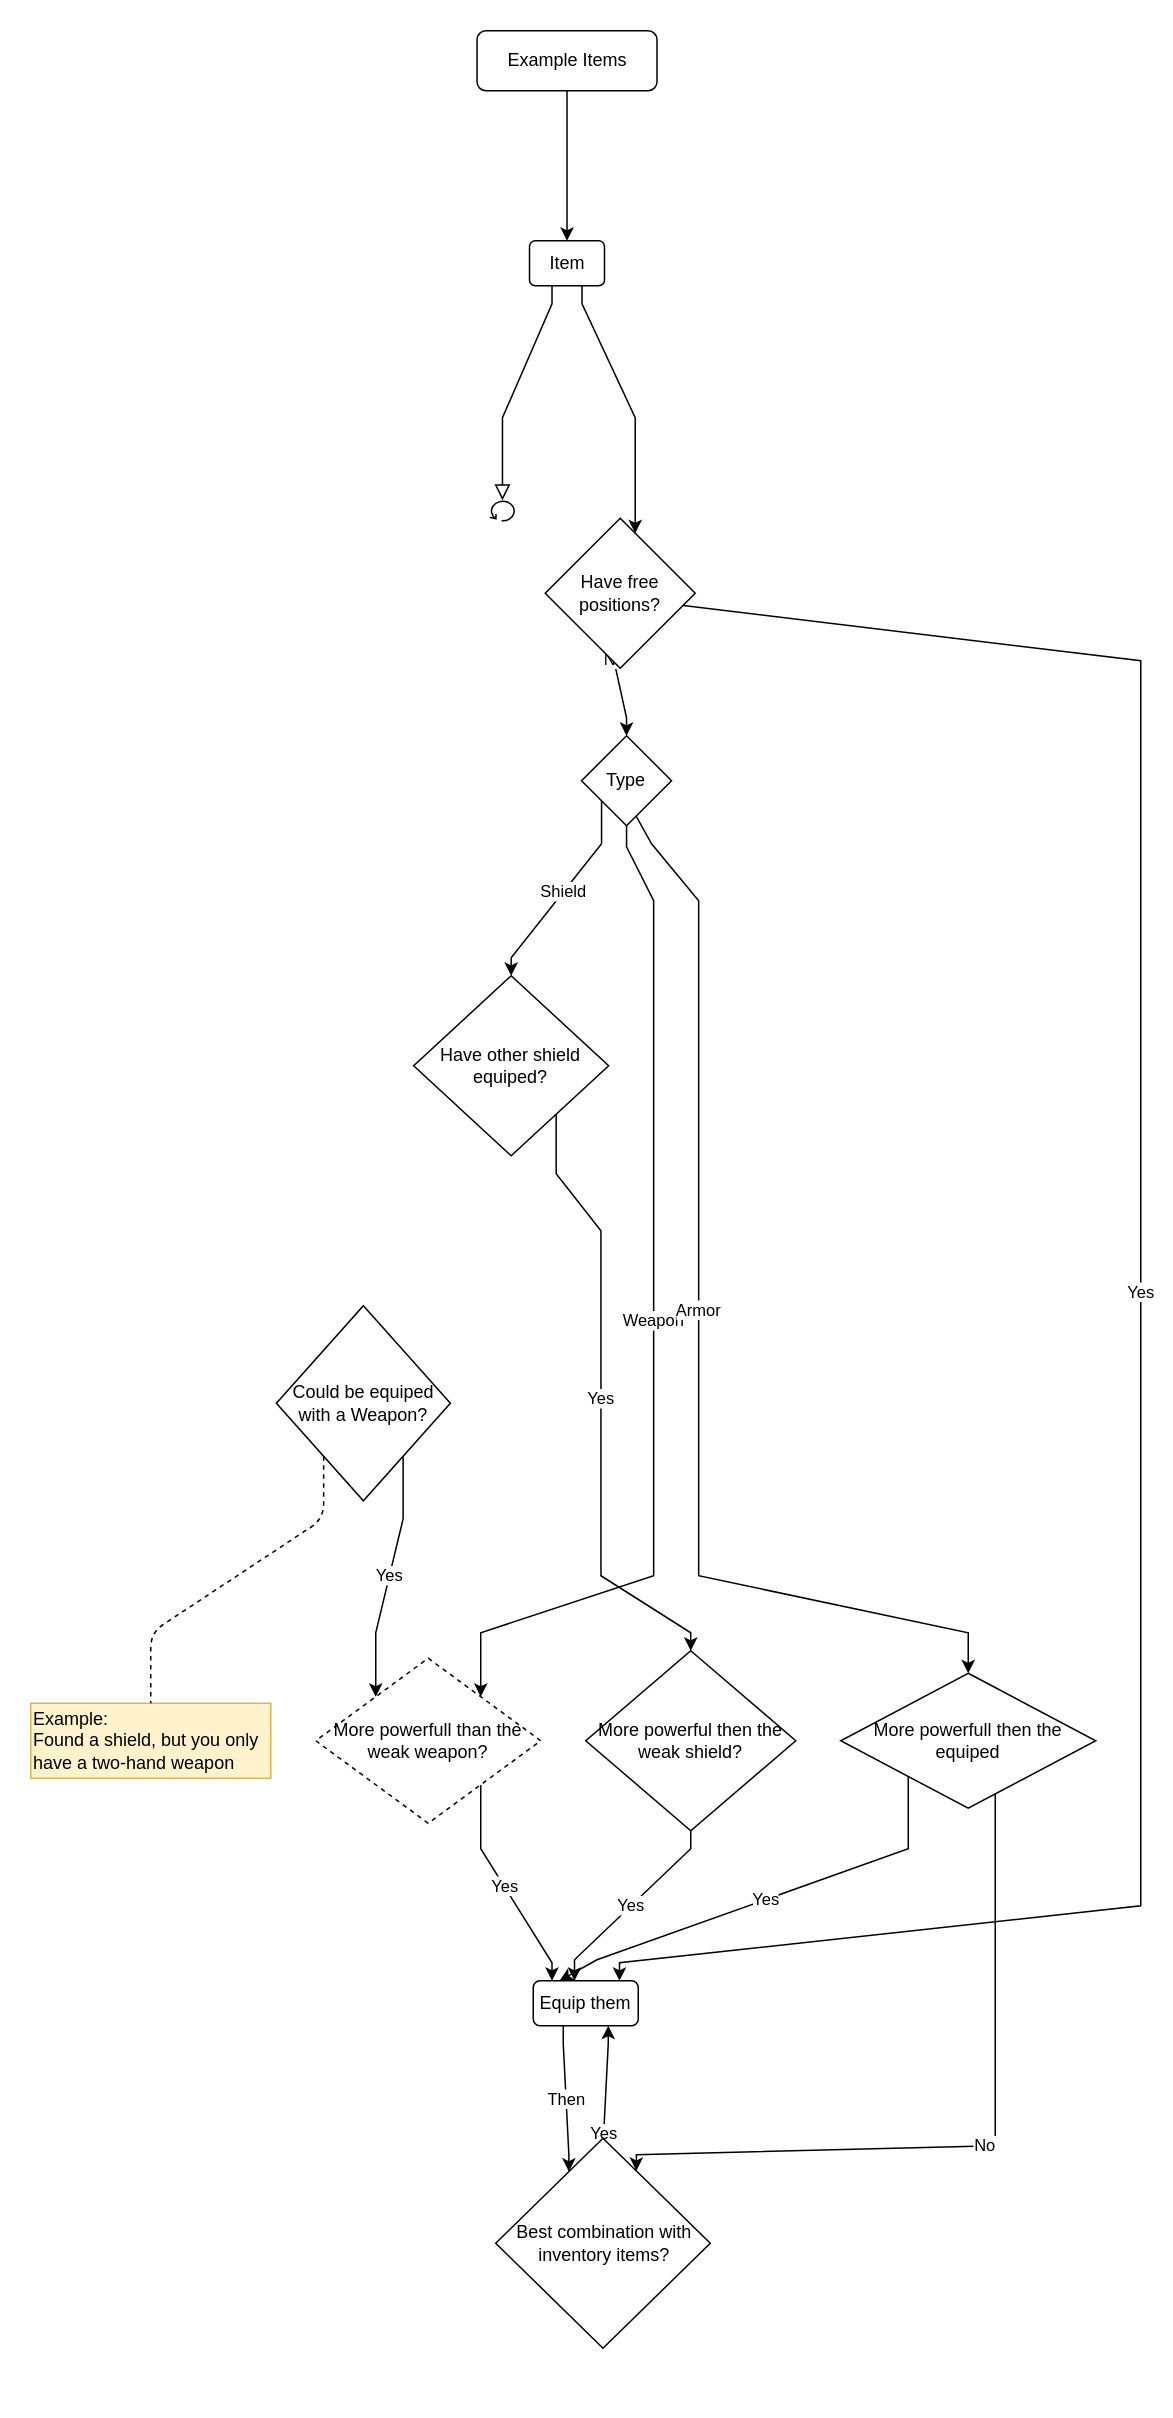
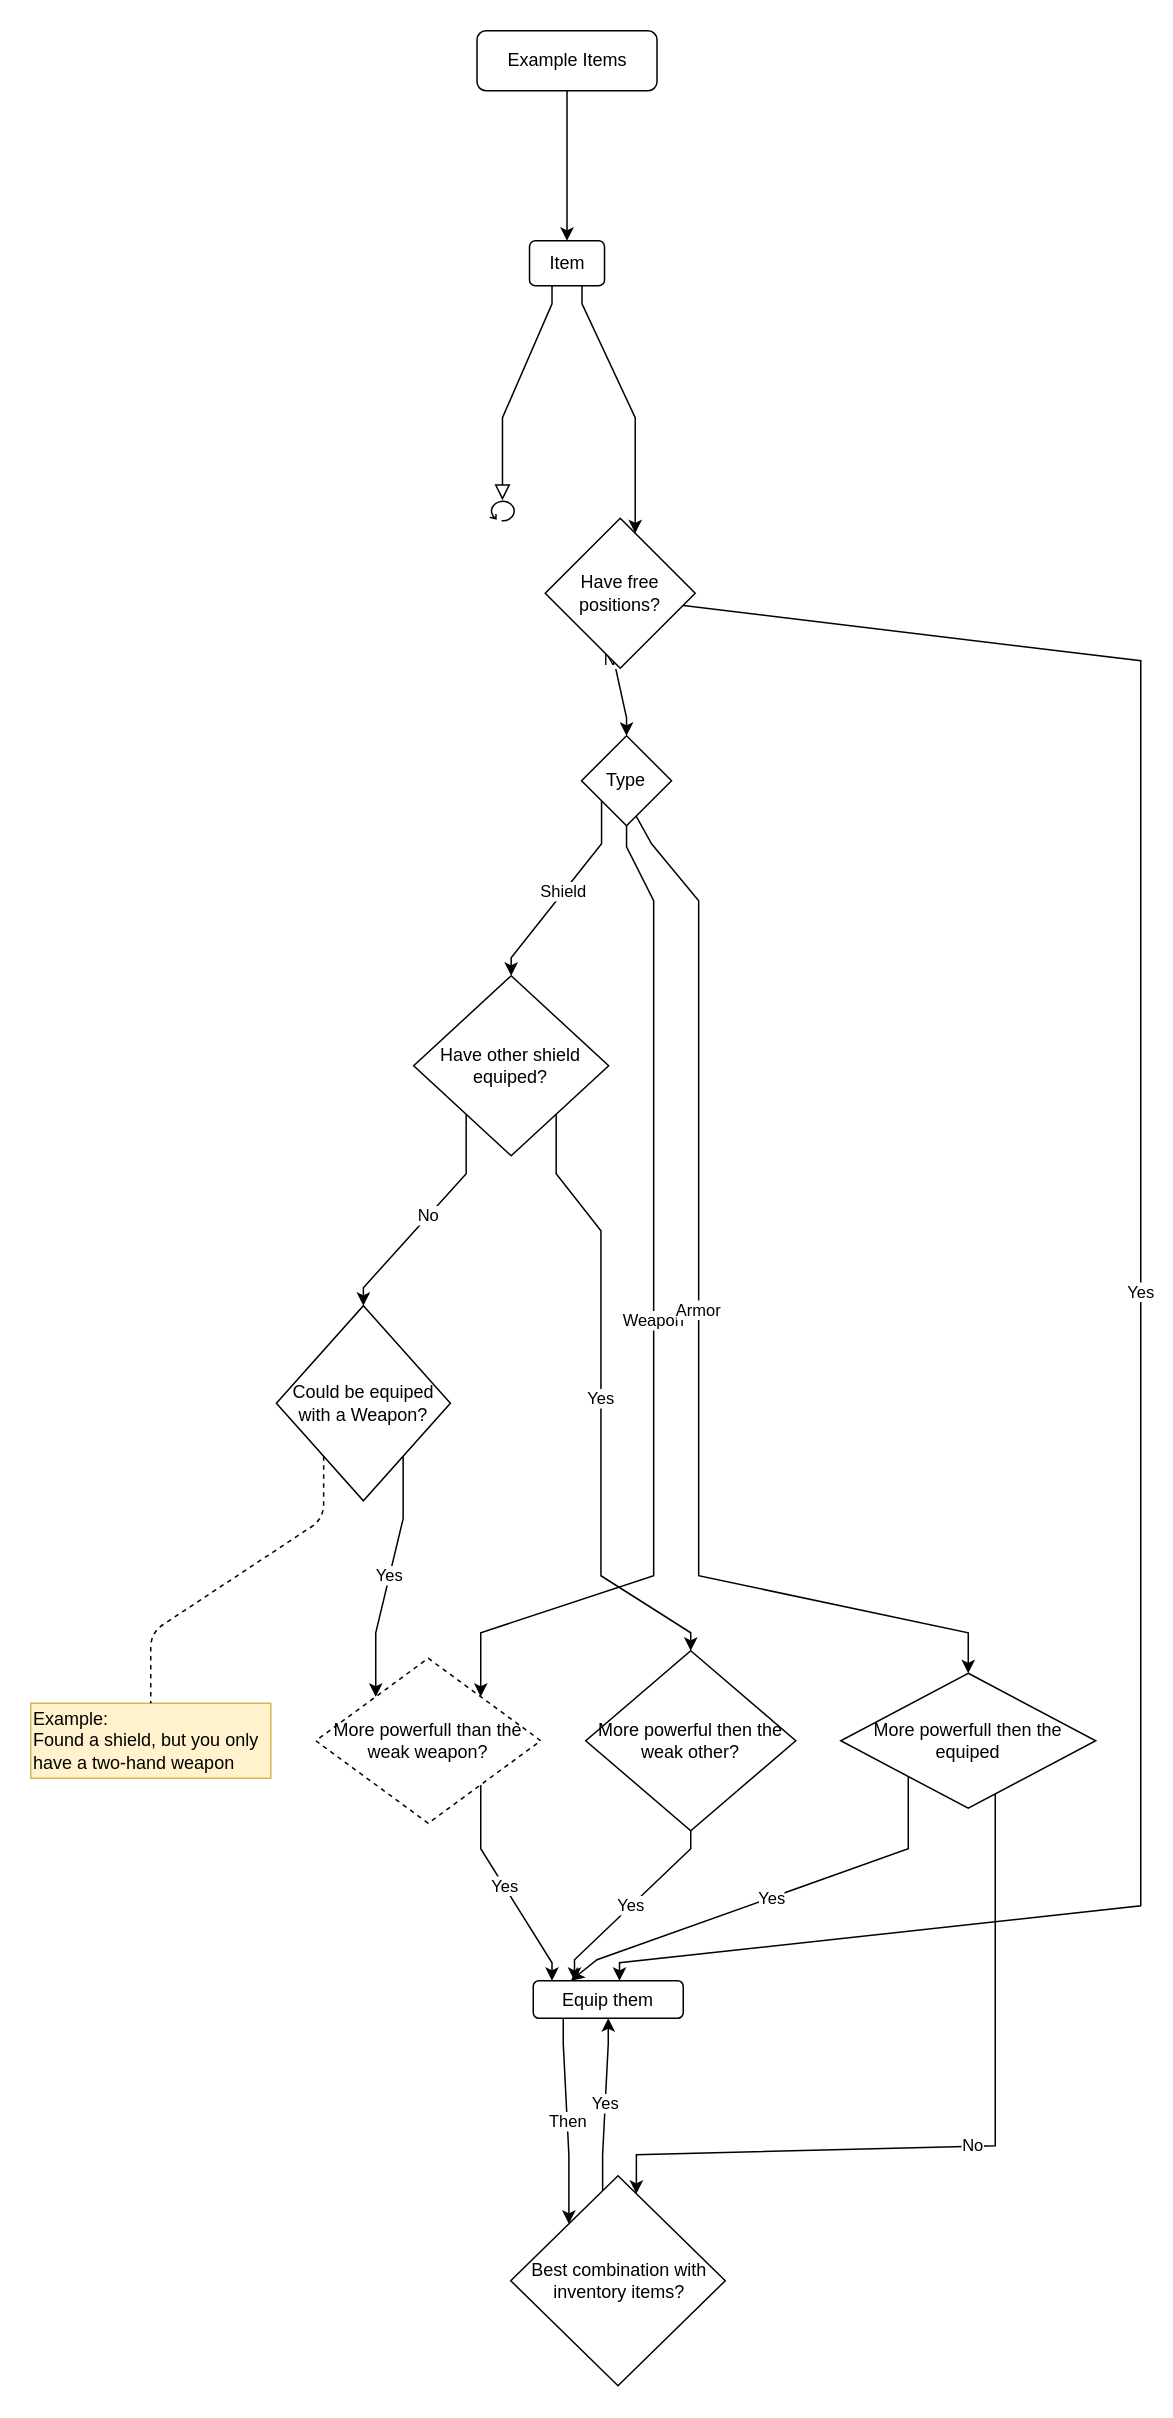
  <mxCell id="0" />
  <mxCell id="1" parent="0" />
  <mxCell id="2" style="edgeStyle=orthogonalEdgeStyle;rounded=0;orthogonalLoop=1;jettySize=auto;html=1;noEdgeStyle=1;orthogonal=1;" edge="1" parent="1" source="3" target="7"><mxGeometry relative="1" as="geometry"><Array as="points"><mxPoint x="377.515" y="72" /><mxPoint x="377.515" y="148" /></Array></mxGeometry></mxCell>
  <mxCell id="3" value="Example Items" style="rounded=1;whiteSpace=wrap;html=1;fontSize=12;glass=0;strokeWidth=1;shadow=0;" parent="1" vertex="1"><mxGeometry x="317.515" width="120" height="40" as="geometry" y="20" /></mxCell>
  <mxCell id="4" value="" style="shape=mxgraph.bpmn.loop;html=1;outlineConnect=0;" vertex="1" parent="1"><mxGeometry x="325.982" y="333" width="17" height="14" as="geometry" /></mxCell>
  <mxCell id="5" style="edgeStyle=orthogonalEdgeStyle;rounded=0;orthogonalLoop=1;jettySize=auto;html=1;shadow=0;strokeWidth=1;labelBackgroundColor=none;endFill=0;endArrow=block;endSize=8;noEdgeStyle=1;orthogonal=1;" edge="1" parent="1" source="7" target="4"><mxGeometry relative="1" as="geometry"><Array as="points"><mxPoint x="367.515" y="202" /><mxPoint x="334.482" y="278" /></Array></mxGeometry></mxCell>
  <mxCell id="6" style="edgeStyle=orthogonalEdgeStyle;rounded=0;orthogonalLoop=1;jettySize=auto;html=1;noEdgeStyle=1;orthogonal=1;" edge="1" parent="1" source="7" target="10"><mxGeometry relative="1" as="geometry"><Array as="points"><mxPoint x="387.515" y="202" /><mxPoint x="422.982" y="278" /></Array></mxGeometry></mxCell>
  <mxCell id="7" value="Item" style="rounded=1;whiteSpace=wrap;html=1;arcSize=13;" vertex="1" parent="1"><mxGeometry x="352.515" y="160" width="50" height="30" as="geometry" /></mxCell>
  <mxCell id="8" value="Yes" style="edgeStyle=orthogonalEdgeStyle;rounded=0;orthogonalLoop=1;jettySize=auto;html=1;labelPosition=center;verticalLabelPosition=middle;align=center;verticalAlign=middle;noEdgeStyle=1;orthogonal=1;" edge="1" parent="1" source="10" target="21"><mxGeometry relative="1" as="geometry"><mxPoint x="293" y="300" as="targetPoint" /><Array as="points"><mxPoint x="445.482" y="402" /><mxPoint x="760" y="440" /><mxPoint x="760" y="600" /><mxPoint x="760" y="600" /><mxPoint x="760" y="820" /><mxPoint x="760" y="820" /><mxPoint x="760" y="1050" /><mxPoint x="760" y="1050" /><mxPoint x="760" y="1270" /><mxPoint x="412.5" y="1308" /></Array></mxGeometry></mxCell>
  <mxCell id="9" value="No" style="edgeStyle=orthogonalEdgeStyle;rounded=0;orthogonalLoop=1;jettySize=auto;html=1;noEdgeStyle=1;orthogonal=1;" edge="1" parent="1" source="10" target="14"><mxGeometry relative="1" as="geometry"><Array as="points"><mxPoint x="400.482" y="402" /><mxPoint x="417.203" y="478" /></Array></mxGeometry></mxCell>
  <mxCell id="10" value="Have free positions?" style="rhombus;whiteSpace=wrap;html=1;" vertex="1" parent="1"><mxGeometry x="362.982" y="345" width="100" height="100" as="geometry" /></mxCell>
  <mxCell id="11" value="Shield" style="edgeStyle=orthogonalEdgeStyle;rounded=0;orthogonalLoop=1;jettySize=auto;html=1;noEdgeStyle=1;orthogonal=1;" edge="1" parent="1" source="14" target="17"><mxGeometry relative="1" as="geometry"><Array as="points"><mxPoint x="400.537" y="562" /><mxPoint x="340.278" y="638" /></Array></mxGeometry></mxCell>
  <mxCell id="12" value="Weapon" style="edgeStyle=orthogonalEdgeStyle;rounded=0;orthogonalLoop=1;jettySize=auto;html=1;noEdgeStyle=1;orthogonal=1;" edge="1" parent="1" source="14" target="25"><mxGeometry relative="1" as="geometry"><mxPoint x="-357" y="560" as="targetPoint" /><Array as="points"><mxPoint x="417.203" y="564" /><mxPoint x="435.278" y="600" /><mxPoint x="435.278" y="820" /><mxPoint x="435.278" y="820" /><mxPoint x="435.278" y="1050" /><mxPoint x="320" y="1088" /></Array></mxGeometry></mxCell>
  <mxCell id="13" value="Armor" style="edgeStyle=orthogonalEdgeStyle;rounded=0;orthogonalLoop=1;jettySize=auto;html=1;exitX=0;exitY=0;exitDx=0;exitDy=0;noEdgeStyle=1;orthogonal=1;" edge="1" parent="1" source="14" target="33"><mxGeometry relative="1" as="geometry"><Array as="points"><mxPoint x="433.87" y="562" /><mxPoint x="465.278" y="600" /><mxPoint x="465.278" y="820" /><mxPoint x="465.278" y="820" /><mxPoint x="465.278" y="1050" /><mxPoint x="645" y="1088" /></Array></mxGeometry></mxCell>
  <mxCell id="14" value="Type" style="rhombus;whiteSpace=wrap;html=1;" vertex="1" parent="1"><mxGeometry x="387.203" y="490" width="60" height="60" as="geometry" /></mxCell>
  <mxCell id="15" value="Yes" style="edgeStyle=orthogonalEdgeStyle;rounded=0;orthogonalLoop=1;jettySize=auto;html=1;noEdgeStyle=1;orthogonal=1;" edge="1" parent="1" source="17" target="19"><mxGeometry relative="1" as="geometry"><Array as="points"><mxPoint x="370.278" y="782" /><mxPoint x="400.139" y="820" /><mxPoint x="400.139" y="1050" /><mxPoint x="460" y="1088" /></Array></mxGeometry></mxCell>
+ <mxCell id="16" value="No&lt;br&gt;" style="edgeStyle=orthogonalEdgeStyle;rounded=0;orthogonalLoop=1;jettySize=auto;html=1;noEdgeStyle=1;orthogonal=1;" edge="1" parent="1" source="17" target="23"><mxGeometry relative="1" as="geometry"><Array as="points"><mxPoint x="310.278" y="782" /><mxPoint x="241.759" y="858" /></Array></mxGeometry></mxCell>
  <mxCell id="17" value="Have other shield equiped?" style="rhombus;whiteSpace=wrap;html=1;" vertex="1" parent="1"><mxGeometry x="275.278" y="650" width="130" height="120" as="geometry" /></mxCell>
  <mxCell id="18" value="Yes" style="edgeStyle=orthogonalEdgeStyle;rounded=0;orthogonalLoop=1;jettySize=auto;html=1;noEdgeStyle=1;orthogonal=1;" edge="1" parent="1" source="19" target="21"><mxGeometry relative="1" as="geometry"><Array as="points"><mxPoint x="460" y="1232" /><mxPoint x="382.5" y="1306" /></Array></mxGeometry></mxCell>
- <mxCell id="19" value="More powerful then the weak shield?" style="rhombus;whiteSpace=wrap;html=1;" vertex="1" parent="1"><mxGeometry x="390" y="1100" width="140" height="120" as="geometry" /></mxCell>
+ <mxCell id="19" value="More powerful then the weak other?" style="rhombus;whiteSpace=wrap;html=1;" vertex="1" parent="1"><mxGeometry x="390" y="1100" width="140" height="120" as="geometry" /></mxCell>
  <mxCell id="20" value="Then" style="edgeStyle=orthogonalEdgeStyle;rounded=0;orthogonalLoop=1;jettySize=auto;html=1;noEdgeStyle=1;orthogonal=1;" edge="1" parent="1" source="21" target="30"><mxGeometry relative="1" as="geometry"><mxPoint x="-147" y="1290" as="targetPoint" /><Array as="points"><mxPoint x="375" y="1362" /><mxPoint x="378.75" y="1436" /></Array></mxGeometry></mxCell>
- <mxCell id="21" value="Equip them" style="rounded=1;whiteSpace=wrap;html=1;" vertex="1" parent="1"><mxGeometry x="355" y="1320" width="70" height="30" as="geometry" /></mxCell>
+ <mxCell id="21" value="Equip them" style="rounded=1;whiteSpace=wrap;html=1;" vertex="1" parent="1"><mxGeometry x="355" y="1320" width="100" height="25" as="geometry" /></mxCell>
  <mxCell id="22" value="Yes" style="edgeStyle=orthogonalEdgeStyle;rounded=0;orthogonalLoop=1;jettySize=auto;html=1;noEdgeStyle=1;orthogonal=1;" edge="1" parent="1" source="23" target="25"><mxGeometry relative="1" as="geometry"><Array as="points"><mxPoint x="268.259" y="1012" /><mxPoint x="250" y="1088" /></Array></mxGeometry></mxCell>
  <mxCell id="23" value="Could be equiped with a Weapon?" style="rhombus;whiteSpace=wrap;html=1;" vertex="1" parent="1"><mxGeometry x="183.759" y="870" width="116" height="130" as="geometry" /></mxCell>
  <mxCell id="24" value="Yes" style="edgeStyle=orthogonalEdgeStyle;rounded=0;orthogonalLoop=1;jettySize=auto;html=1;noEdgeStyle=1;orthogonal=1;" edge="1" parent="1" source="25" target="21"><mxGeometry relative="1" as="geometry"><Array as="points"><mxPoint x="320" y="1232" /><mxPoint x="367.5" y="1308" /></Array></mxGeometry></mxCell>
  <mxCell id="25" value="More powerfull than the weak weapon?" style="rhombus;whiteSpace=wrap;html=1;dashed=1;" vertex="1" parent="1"><mxGeometry x="210" y="1105" width="150" height="110" as="geometry" /></mxCell>
  <mxCell id="26" value="Example:&lt;br&gt;Found a shield, but you only have a two-hand weapon" style="text;html=1;strokeColor=#d6b656;fillColor=#fff2cc;align=left;verticalAlign=middle;whiteSpace=wrap;rounded=0;" vertex="1" parent="1"><mxGeometry x="20" y="1135" width="160" height="50" as="geometry" /></mxCell>
  <mxCell id="27" value="" style="endArrow=none;dashed=1;html=1;noEdgeStyle=1;orthogonal=1;" edge="1" parent="1" source="23" target="26"><mxGeometry width="50" height="50" relative="1" as="geometry"><mxPoint x="313" y="870" as="sourcePoint" /><mxPoint x="363" y="820" as="targetPoint" /><Array as="points"><mxPoint x="215.259" y="1012" /><mxPoint x="100" y="1088" /></Array></mxGeometry></mxCell>
  <mxCell id="28" style="edgeStyle=orthogonalEdgeStyle;rounded=0;orthogonalLoop=1;jettySize=auto;html=1;exitX=0.5;exitY=1;exitDx=0;exitDy=0;" edge="1" parent="1" source="25" target="25"><mxGeometry relative="1" as="geometry" /></mxCell>
  <mxCell id="29" value="Yes" style="edgeStyle=orthogonalEdgeStyle;rounded=0;orthogonalLoop=1;jettySize=auto;html=1;noEdgeStyle=1;orthogonal=1;" edge="1" parent="1" source="30" target="21"><mxGeometry relative="1" as="geometry"><mxPoint x="63" y="870" as="targetPoint" /><Array as="points"><mxPoint x="401.25" y="1436" /><mxPoint x="405" y="1362" /></Array></mxGeometry></mxCell>
- <mxCell id="30" value="&lt;div style=&quot;text-align: center&quot;&gt;&lt;span&gt;Best combination with inventory items?&lt;/span&gt;&lt;/div&gt;" style="rhombus;whiteSpace=wrap;html=1;align=left;" vertex="1" parent="1"><mxGeometry x="330" y="1425" width="143" height="140" as="geometry" /></mxCell>
+ <mxCell id="30" value="&lt;div style=&quot;text-align: center&quot;&gt;&lt;span&gt;Best combination with inventory items?&lt;/span&gt;&lt;/div&gt;" style="rhombus;whiteSpace=wrap;html=1;align=left;" vertex="1" parent="1"><mxGeometry x="340" y="1450" width="143" height="140" as="geometry" /></mxCell>
  <mxCell id="31" value="Yes" style="edgeStyle=orthogonalEdgeStyle;rounded=0;orthogonalLoop=1;jettySize=auto;html=1;entryX=0.25;entryY=0;entryDx=0;entryDy=0;noEdgeStyle=1;orthogonal=1;" edge="1" parent="1" source="33" target="21"><mxGeometry relative="1" as="geometry"><Array as="points"><mxPoint x="605" y="1232" /><mxPoint x="397.5" y="1306" /></Array></mxGeometry></mxCell>
  <mxCell id="32" value="No" style="edgeStyle=orthogonalEdgeStyle;rounded=0;orthogonalLoop=1;jettySize=auto;html=1;noEdgeStyle=1;orthogonal=1;" edge="1" parent="1" source="33" target="30"><mxGeometry relative="1" as="geometry"><Array as="points"><mxPoint x="663" y="1250" /><mxPoint x="663" y="1330" /><mxPoint x="663" y="1390" /><mxPoint x="663" y="1430" /><mxPoint x="423.75" y="1436" /></Array></mxGeometry></mxCell>
  <mxCell id="33" value="More powerfull then the equiped" style="rhombus;whiteSpace=wrap;html=1;align=center;" vertex="1" parent="1"><mxGeometry x="560" y="1115" width="170" height="90" as="geometry" /></mxCell>
